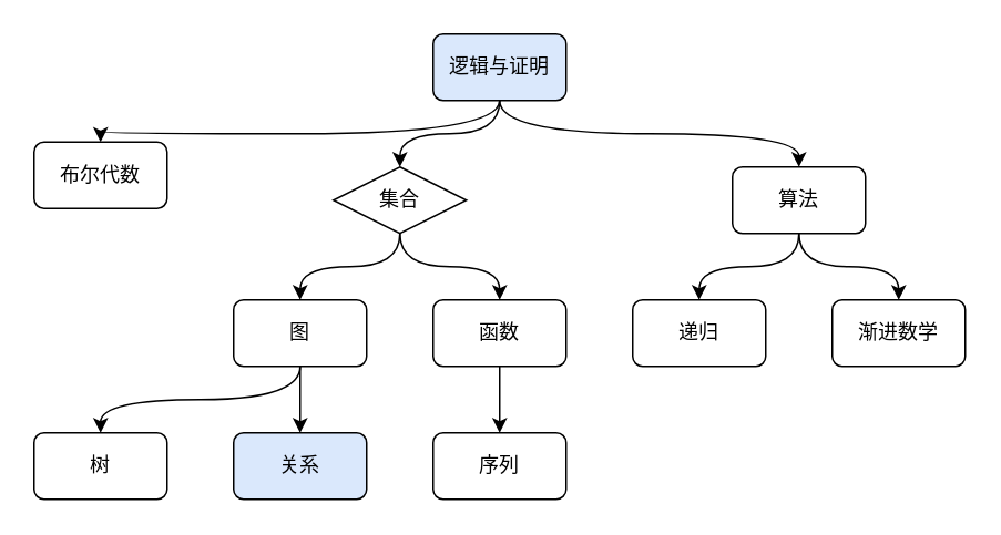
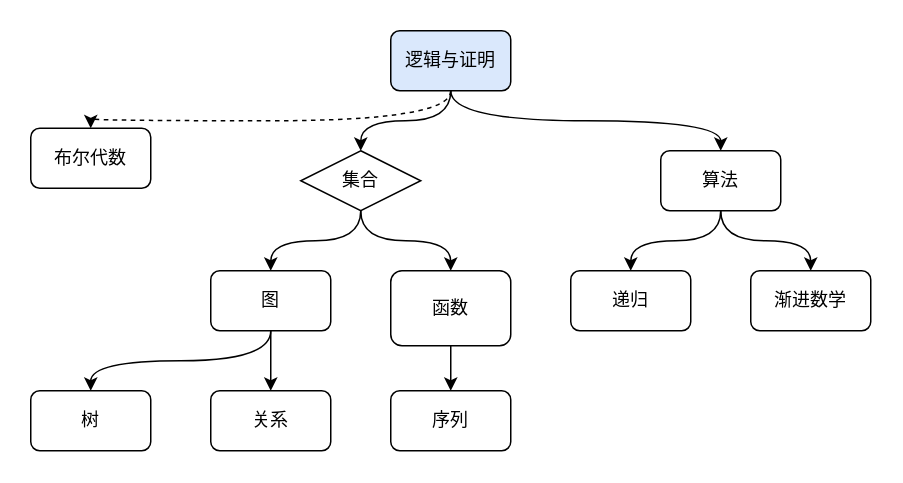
  <mxCell id="0" />
  <mxCell id="1" parent="0" />
- <mxCell id="2" style="edgeStyle=none;html=1;exitX=0.5;exitY=1;exitDx=0;exitDy=0;entryX=0.5;entryY=0;entryDx=0;entryDy=0;rounded=1;curved=1;" parent="1" source="4" target="14" edge="1"><mxGeometry relative="1" as="geometry"><Array as="points"><mxPoint x="300" y="80" /><mxPoint x="60" y="80" /></Array></mxGeometry></mxCell>
+ <mxCell id="2" style="edgeStyle=none;html=1;exitX=0.5;exitY=1;exitDx=0;exitDy=0;entryX=0.5;entryY=0;entryDx=0;entryDy=0;rounded=1;curved=1;dashed=1;" parent="1" source="4" target="14" edge="1"><mxGeometry relative="1" as="geometry"><Array as="points"><mxPoint x="300" y="80" /><mxPoint x="60" y="80" /></Array></mxGeometry></mxCell>
  <mxCell id="3" style="edgeStyle=none;html=1;entryX=0.5;entryY=0;entryDx=0;entryDy=0;rounded=1;curved=1;" parent="1" target="17" edge="1"><mxGeometry relative="1" as="geometry"><mxPoint x="300" y="60" as="sourcePoint" /><Array as="points"><mxPoint x="300" y="80" /><mxPoint x="480" y="80" /></Array></mxGeometry></mxCell>
  <mxCell id="4" value="逻辑与证明" style="rounded=1;whiteSpace=wrap;html=1;fillColor=#dae8fc;" parent="1" vertex="1"><mxGeometry x="260" y="20" width="80" height="40" as="geometry" /></mxCell>
  <mxCell id="5" style="edgeStyle=none;html=1;exitX=0.5;exitY=1;exitDx=0;exitDy=0;entryX=0.5;entryY=0;entryDx=0;entryDy=0;rounded=1;curved=1;" parent="1" source="7" target="10" edge="1"><mxGeometry relative="1" as="geometry"><Array as="points"><mxPoint x="240" y="160" /><mxPoint x="180" y="160" /></Array></mxGeometry></mxCell>
  <mxCell id="6" style="edgeStyle=none;html=1;exitX=0.5;exitY=1;exitDx=0;exitDy=0;entryX=0.5;entryY=0;entryDx=0;entryDy=0;rounded=1;curved=1;" parent="1" source="7" target="20" edge="1"><mxGeometry relative="1" as="geometry"><Array as="points"><mxPoint x="240" y="160" /><mxPoint x="300" y="160" /></Array></mxGeometry></mxCell>
  <mxCell id="7" value="集合" style="rhombus;whiteSpace=wrap;html=1;" parent="1" vertex="1"><mxGeometry x="200" y="100" width="80" height="40" as="geometry" /></mxCell>
  <mxCell id="8" style="edgeStyle=none;html=1;exitX=0.5;exitY=1;exitDx=0;exitDy=0;entryX=0.5;entryY=0;entryDx=0;entryDy=0;rounded=1;curved=1;" parent="1" source="10" target="12" edge="1"><mxGeometry relative="1" as="geometry"><mxPoint x="100" y="240" as="targetPoint" /><Array as="points"><mxPoint x="180" y="240" /></Array></mxGeometry></mxCell>
  <mxCell id="9" style="edgeStyle=none;rounded=1;html=1;exitX=0.5;exitY=1;exitDx=0;exitDy=0;entryX=0.5;entryY=0;entryDx=0;entryDy=0;curved=1;" parent="1" source="10" target="11" edge="1"><mxGeometry relative="1" as="geometry"><Array as="points"><mxPoint x="180" y="240" /><mxPoint x="60" y="240" /></Array></mxGeometry></mxCell>
  <mxCell id="10" value="图" style="rounded=1;whiteSpace=wrap;html=1;" parent="1" vertex="1"><mxGeometry x="140" y="180" width="80" height="40" as="geometry" /></mxCell>
  <mxCell id="11" value="树" style="rounded=1;whiteSpace=wrap;html=1;" parent="1" vertex="1"><mxGeometry x="20" y="260" width="80" height="40" as="geometry" /></mxCell>
- <mxCell id="12" value="关系" style="rounded=1;whiteSpace=wrap;html=1;fillColor=#dae8fc;" parent="1" vertex="1"><mxGeometry x="140" y="260" width="80" height="40" as="geometry" /></mxCell>
+ <mxCell id="12" value="关系" style="rounded=1;whiteSpace=wrap;html=1;" parent="1" vertex="1"><mxGeometry x="140" y="260" width="80" height="40" as="geometry" /></mxCell>
  <mxCell id="13" style="edgeStyle=none;html=1;entryX=0.5;entryY=0;entryDx=0;entryDy=0;rounded=1;exitX=0.5;exitY=1;exitDx=0;exitDy=0;curved=1;" parent="1" source="4" target="7" edge="1"><mxGeometry relative="1" as="geometry"><mxPoint x="10" y="150" as="sourcePoint" /><Array as="points"><mxPoint x="300" y="80" /><mxPoint x="240" y="80" /></Array></mxGeometry></mxCell>
  <mxCell id="14" value="布尔代数" style="rounded=1;whiteSpace=wrap;html=1;" parent="1" vertex="1"><mxGeometry x="20" y="85" width="80" height="40" as="geometry" /></mxCell>
  <mxCell id="15" style="edgeStyle=none;html=1;exitX=0.5;exitY=1;exitDx=0;exitDy=0;entryX=0.5;entryY=0;entryDx=0;entryDy=0;rounded=1;curved=1;" parent="1" source="17" target="18" edge="1"><mxGeometry relative="1" as="geometry"><Array as="points"><mxPoint x="480" y="160" /><mxPoint x="420" y="160" /></Array></mxGeometry></mxCell>
  <mxCell id="16" style="edgeStyle=none;html=1;exitX=0.5;exitY=1;exitDx=0;exitDy=0;entryX=0.5;entryY=0;entryDx=0;entryDy=0;rounded=1;curved=1;" parent="1" source="17" target="22" edge="1"><mxGeometry relative="1" as="geometry"><Array as="points"><mxPoint x="480" y="160" /><mxPoint x="540" y="160" /></Array></mxGeometry></mxCell>
  <mxCell id="17" value="算法" style="rounded=1;whiteSpace=wrap;html=1;" parent="1" vertex="1"><mxGeometry x="440" y="100" width="80" height="40" as="geometry" /></mxCell>
  <mxCell id="18" value="递归" style="rounded=1;whiteSpace=wrap;html=1;" parent="1" vertex="1"><mxGeometry x="380" y="180" width="80" height="40" as="geometry" /></mxCell>
  <mxCell id="19" style="edgeStyle=none;html=1;exitX=0.5;exitY=1;exitDx=0;exitDy=0;rounded=1;curved=1;" parent="1" source="20" target="21" edge="1"><mxGeometry relative="1" as="geometry" /></mxCell>
- <mxCell id="20" value="函数" style="rounded=1;whiteSpace=wrap;html=1;" parent="1" vertex="1"><mxGeometry x="260" y="180" width="80" height="40" as="geometry" /></mxCell>
+ <mxCell id="20" value="函数" style="rounded=1;whiteSpace=wrap;html=1;" parent="1" vertex="1"><mxGeometry x="260" y="180" width="80" height="50" as="geometry" /></mxCell>
  <mxCell id="21" value="序列" style="rounded=1;whiteSpace=wrap;html=1;" parent="1" vertex="1"><mxGeometry x="260" y="260" width="80" height="40" as="geometry" /></mxCell>
  <mxCell id="22" value="渐进数学" style="rounded=1;whiteSpace=wrap;html=1;" parent="1" vertex="1"><mxGeometry x="500" y="180" width="80" height="40" as="geometry" /></mxCell>
